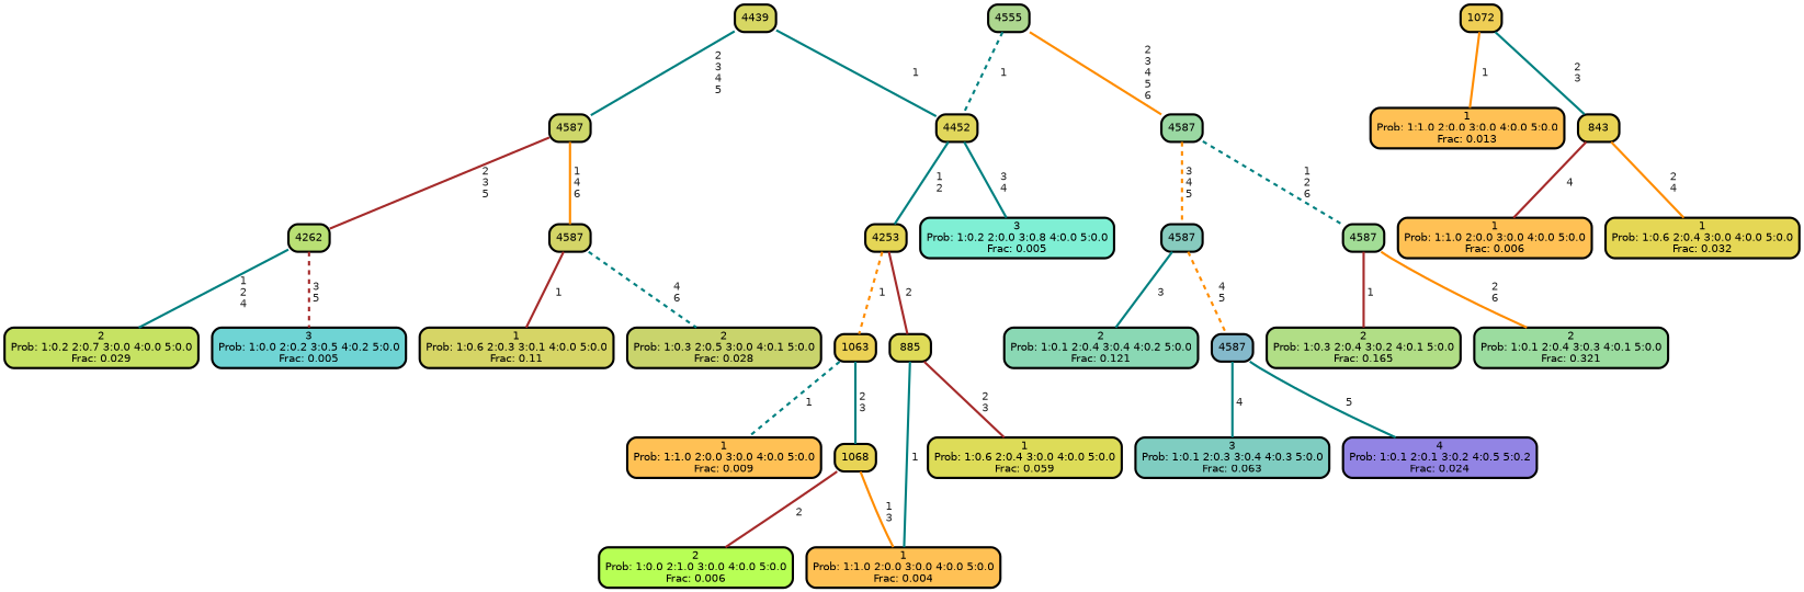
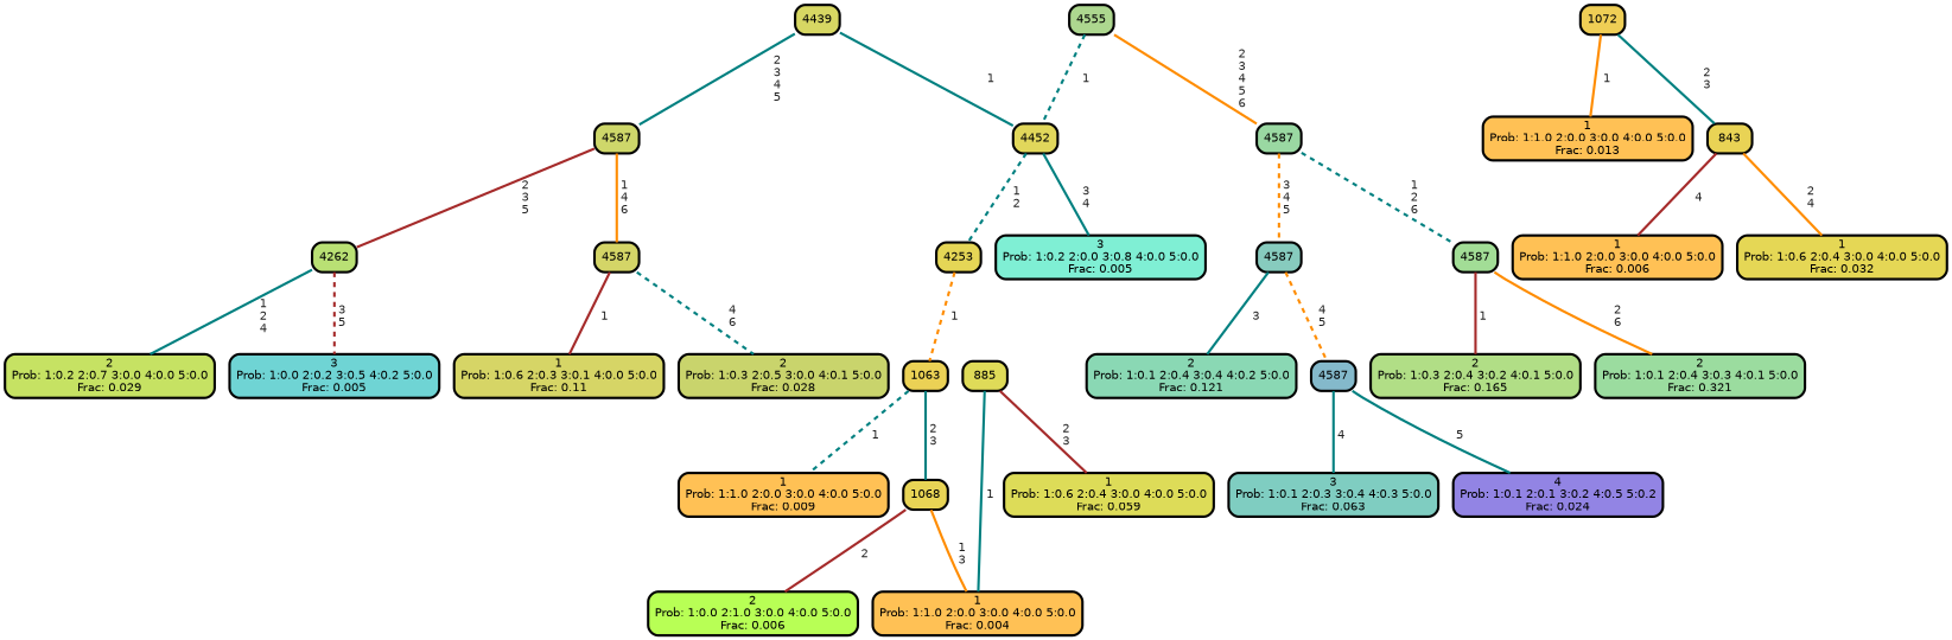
  graph {
    fontname="DejaVu Sans"
    ranksep="0 equally"
    splines=straight
    node [color=black fillcolor="#ffc155" fontcolor=black fontname="DejaVu Sans" penwidth=3 shape=box style="filled, rounded"]
    edge [color=teal fontcolor=grey14 fontname="DejaVu Sans" fontweight=bold penwidth=3 style=bold]
    n1 [label="1\nProb: 1:1.0 2:0.0 3:0.0 4:0.0 5:0.0\nFrac: 0.009"]
    n2 [fillcolor="#ebd155" label=1063]
    n3 [fillcolor="#e8d455" label=1068]
    n4 [fillcolor="#b8ff55" label="2\nProb: 1:0.0 2:1.0 3:0.0 4:0.0 5:0.0\nFrac: 0.006"]
    n5 [label="1\nProb: 1:1.0 2:0.0 3:0.0 4:0.0 5:0.0\nFrac: 0.004"]
    n6 [fillcolor="#efce55" label=1072]
    n7 [label="1\nProb: 1:1.0 2:0.0 3:0.0 4:0.0 5:0.0\nFrac: 0.013"]
    n8 [fillcolor="#e9d355" label=843]
    n9 [label="1\nProb: 1:1.0 2:0.0 3:0.0 4:0.0 5:0.0\nFrac: 0.006"]
    n10 [fillcolor="#e5d755" label="1\nProb: 1:0.6 2:0.4 3:0.0 4:0.0 5:0.0\nFrac: 0.032"]
    n11 [fillcolor="#e5d656" label=4253]
    n12 [fillcolor="#dfdb58" label=885]
    n13 [fillcolor="#dddc58" label="1\nProb: 1:0.6 2:0.4 3:0.0 4:0.0 5:0.0\nFrac: 0.059"]
    n14 [fillcolor="#e1d75b" label=4452]
    n15 [fillcolor="#7fefd4" label="3\nProb: 1:0.2 2:0.0 3:0.8 4:0.0 5:0.0\nFrac: 0.005"]
    n16 [fillcolor="#d7d763" label=4439]
    n17 [fillcolor="#ced76a" label=4587]
    n18 [fillcolor="#b9e074" label=4262]
    n19 [fillcolor="#d4d567" label=4587]
    n20 [fillcolor="#c6e263" label="2\nProb: 1:0.2 2:0.7 3:0.0 4:0.0 5:0.0\nFrac: 0.029"]
    n21 [fillcolor="#6fd4d4" label="3\nProb: 1:0.0 2:0.2 3:0.5 4:0.2 5:0.0\nFrac: 0.005"]
    n22 [fillcolor="#d6d566" label="1\nProb: 1:0.6 2:0.3 3:0.1 4:0.0 5:0.0\nFrac: 0.11"]
    n23 [fillcolor="#c9d46c" label="2\nProb: 1:0.3 2:0.5 3:0.0 4:0.1 5:0.0\nFrac: 0.028"]
    n24 [fillcolor="#add78f" label=4555]
    n25 [fillcolor="#9ad8a2" label=4587]
    n26 [fillcolor="#87cbbe" label=4587]
    n27 [fillcolor="#a2dd96" label=4587]
    n28 [fillcolor="#8ad8b4" label="2\nProb: 1:0.1 2:0.4 3:0.4 4:0.2 5:0.0\nFrac: 0.121"]
    n29 [fillcolor="#84b9cb" label=4587]
    n30 [fillcolor="#7fcdc1" label="3\nProb: 1:0.1 2:0.3 3:0.4 4:0.3 5:0.0\nFrac: 0.063"]
    n31 [fillcolor="#9284e4" label="4\nProb: 1:0.1 2:0.1 3:0.2 4:0.5 5:0.2\nFrac: 0.024"]
    n32 [fillcolor="#b1de86" label="2\nProb: 1:0.3 2:0.4 3:0.2 4:0.1 5:0.0\nFrac: 0.165"]
    n33 [fillcolor="#9bdc9f" label="2\nProb: 1:0.1 2:0.4 3:0.3 4:0.1 5:0.0\nFrac: 0.321"]
    subgraph sub_1 {
      rank=same
    }
    n2 -- n1 [label=" 1" style=dashed]
    n2 -- n3 [label=" 2\n 3"]
    n3 -- n4 [color=brown label=" 2" style=solid]
    n3 -- n5 [color=darkorange label=" 1\n 3"]
    n6 -- n7 [color=darkorange label=" 1"]
    n6 -- n8 [label=" 2\n 3"]
    n8 -- n9 [color=brown label=" 4" style=solid]
    n8 -- n10 [color=darkorange label=" 2\n 4"]
    n11 -- n2 [color=darkorange label=" 1" style=dashed]
-   n11 -- n12 [color=brown label=" 2"]
    n12 -- n5 [label=" 1"]
    n12 -- n13 [color=brown label=" 2\n 3"]
-   n14 -- n11 [label=" 1\n 2" style=solid]
+   n14 -- n11 [label=" 1\n 2" style=dashed]
    n14 -- n15 [label=" 3\n 4"]
    n16 -- n14 [label=" 1" style=solid]
    n16 -- n17 [label=" 2\n 3\n 4\n 5"]
    n17 -- n18 [color=brown label=" 2\n 3\n 5" style=solid]
    n17 -- n19 [color=darkorange label=" 1\n 4\n 6"]
    n18 -- n20 [label=" 1\n 2\n 4" style=solid]
    n18 -- n21 [color=brown label=" 3\n 5" style=dashed]
    n19 -- n22 [color=brown label=" 1" style=solid]
    n19 -- n23 [label=" 4\n 6" style=dashed]
    n24 -- n14 [label=" 1" style=dashed]
    n24 -- n25 [color=darkorange label=" 2\n 3\n 4\n 5\n 6" style=solid]
    n25 -- n26 [color=darkorange label=" 3\n 4\n 5" style=dashed]
    n25 -- n27 [label=" 1\n 2\n 6" style=dashed]
    n26 -- n28 [label=" 3"]
    n26 -- n29 [color=darkorange label=" 4\n 5" style=dashed]
    n27 -- n32 [color=brown label=" 1"]
    n27 -- n33 [color=darkorange label=" 2\n 6" style=solid]
    n29 -- n30 [label=" 4" style=solid]
    n29 -- n31 [label=" 5"]
  }
